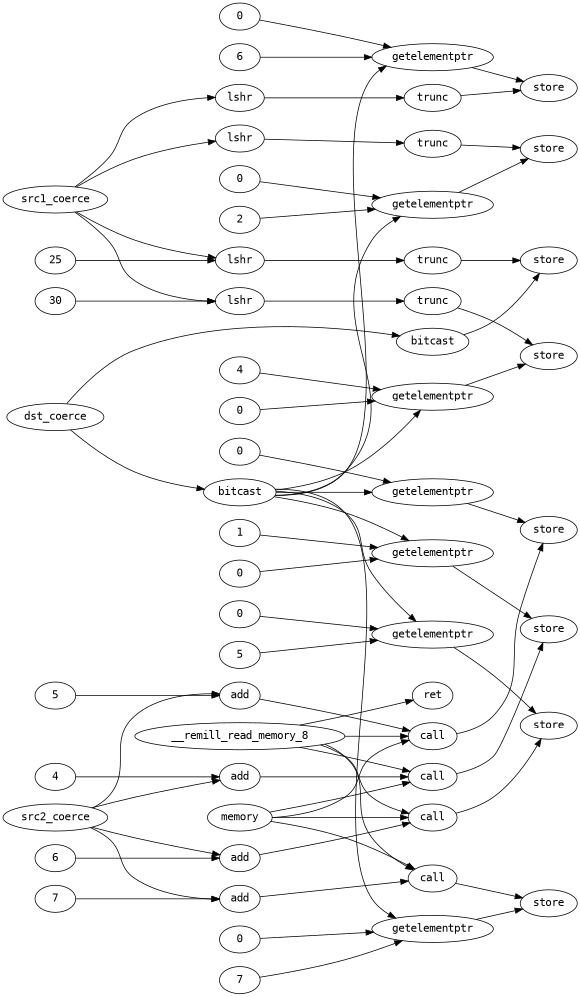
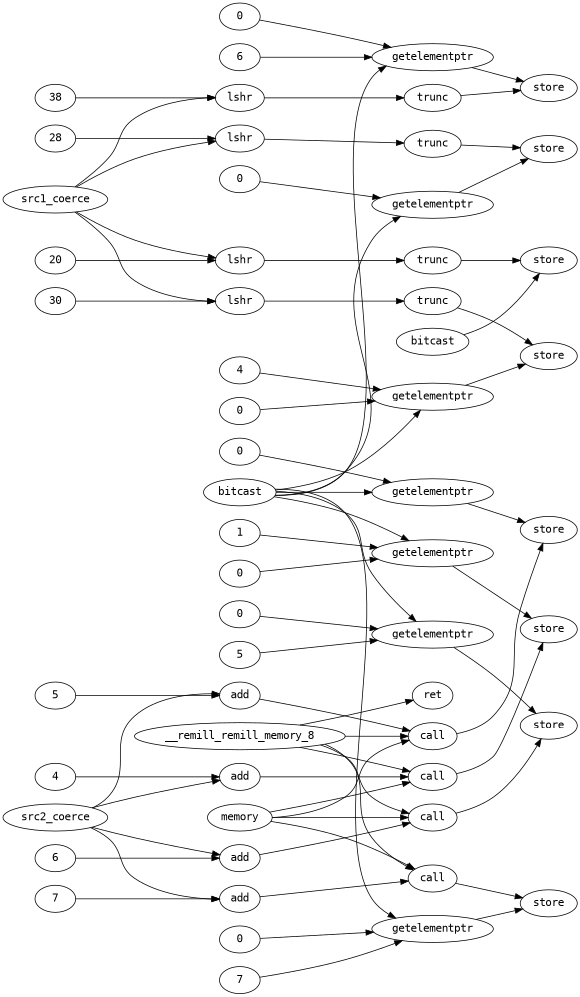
  digraph {
    fontname="DejaVu Sans Mono"
    rankdir=LR
    node [fontname="DejaVu Sans Mono"]
    edge [fontname="DejaVu Sans Mono"]
    n1 [label=memory]
    n2 [label=call]
    n3 [label=call]
    n4 [label=call]
    n5 [label=call]
    n6 [label=store]
    n7 [label=store]
    n8 [label=store]
    n9 [label=store]
    n10 [label=ret]
-   n11 [label=dst_coerce]
    n12 [label=bitcast]
    n13 [label=bitcast]
    n14 [label=getelementptr]
    n15 [label=getelementptr]
    n16 [label=getelementptr]
    n17 [label=getelementptr]
    n18 [label=getelementptr]
    n19 [label=getelementptr]
    n20 [label=getelementptr]
    n21 [label=store]
    n22 [label=src1_coerce]
    n23 [label=lshr]
    n24 [label=lshr]
    n25 [label=lshr]
    n26 [label=lshr]
    n27 [label=trunc]
    n28 [label=trunc]
    n29 [label=trunc]
    n30 [label=trunc]
    n31 [label=src2_coerce]
    n32 [label=add]
    n33 [label=add]
    n34 [label=add]
    n35 [label=add]
-   n36 [label=25]
+   n36 [label=20]
    n37 [label=4]
-   __remill_read_memory_8
+   __remill_read_memory_8 [label=__remill_remill_memory_8]
    n39 [label=5]
    n40 [label=6]
    n41 [label=7]
    n42 [label=store]
+   n43 [label=38]
    n44 [label=store]
    n45 [label=30]
    n46 [label=store]
+   n47 [label=28]
    n48 [label=0]
    n49 [label=1]
    n50 [label=0]
-   n51 [label=2]
    n52 [label=0]
    n53 [label=0]
    n54 [label=4]
    n55 [label=0]
    n56 [label=5]
    n57 [label=0]
    n58 [label=6]
    n59 [label=0]
    n60 [label=7]
    n1 -> n2
    n1 -> n3
    n1 -> n4
    n1 -> n5
    n2 -> n6
    n3 -> n7
    n4 -> n8
    n5 -> n9
-   n11 -> n12
-   n11 -> n13
    n12 -> n14
    n12 -> n15
    n12 -> n16
    n12 -> n17
    n12 -> n18
    n12 -> n19
    n12 -> n20
    n13 -> n21
    n14 -> n6
    n15 -> n46
    n16 -> n7
    n17 -> n44
    n18 -> n8
    n19 -> n42
    n20 -> n9
    n22 -> n23
    n22 -> n24
    n22 -> n25
    n22 -> n26
    n23 -> n27
    n24 -> n28
    n25 -> n29
    n26 -> n30
    n27 -> n21
    n28 -> n42
    n29 -> n44
    n30 -> n46
    n31 -> n32
    n31 -> n33
    n31 -> n34
    n31 -> n35
    n32 -> n2
    n33 -> n3
    n34 -> n4
    n35 -> n5
    n36 -> n23
    n37 -> n32
    __remill_read_memory_8 -> n2
    __remill_read_memory_8 -> n3
    __remill_read_memory_8 -> n4
    __remill_read_memory_8 -> n5
    __remill_read_memory_8 -> n10
    n39 -> n33
    n40 -> n34
    n41 -> n35
+   n43 -> n24
    n45 -> n25
+   n47 -> n26
    n48 -> n14
    n49 -> n14
    n50 -> n15
-   n51 -> n15
    n52 -> n16
    n53 -> n17
    n54 -> n17
    n55 -> n18
    n56 -> n18
    n57 -> n19
    n58 -> n19
    n59 -> n20
    n60 -> n20
  }
